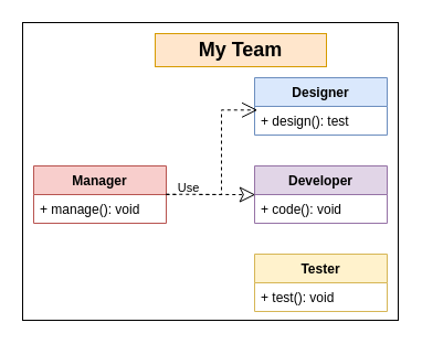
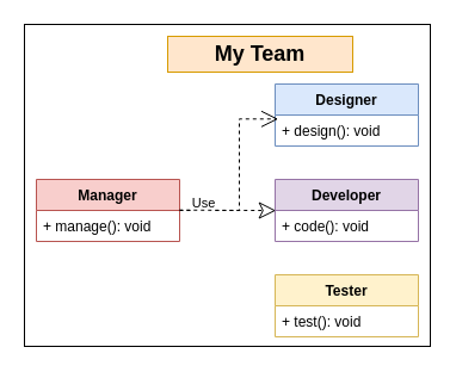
  <mxCell id="0" />
  <mxCell id="1" parent="0" />
  <mxCell id="2" value="" style="rounded=0;whiteSpace=wrap;html=1;" vertex="1" parent="1"><mxGeometry x="20" y="20" width="340" height="270" as="geometry" /></mxCell>
  <mxCell id="3" value="Designer" style="swimlane;fontStyle=1;align=center;verticalAlign=top;childLayout=stackLayout;horizontal=1;startSize=26;horizontalStack=0;resizeParent=1;resizeParentMax=0;resizeLast=0;collapsible=1;marginBottom=0;whiteSpace=wrap;html=1;fillColor=#dae8fc;strokeColor=#6c8ebf;" vertex="1" parent="1"><mxGeometry x="230" y="70" width="120" height="52" as="geometry" /></mxCell>
- <mxCell id="4" value="+ design(): test" style="text;strokeColor=none;fillColor=none;align=left;verticalAlign=top;spacingLeft=4;spacingRight=4;overflow=hidden;rotatable=0;points=[[0,0.5],[1,0.5]];portConstraint=eastwest;whiteSpace=wrap;html=1;" vertex="1" parent="3"><mxGeometry y="26" width="120" height="26" as="geometry" /></mxCell>
+ <mxCell id="4" value="+ design(): void" style="text;strokeColor=none;fillColor=none;align=left;verticalAlign=top;spacingLeft=4;spacingRight=4;overflow=hidden;rotatable=0;points=[[0,0.5],[1,0.5]];portConstraint=eastwest;whiteSpace=wrap;html=1;" vertex="1" parent="3"><mxGeometry y="26" width="120" height="26" as="geometry" /></mxCell>
  <mxCell id="5" value="Developer" style="swimlane;fontStyle=1;align=center;verticalAlign=top;childLayout=stackLayout;horizontal=1;startSize=26;horizontalStack=0;resizeParent=1;resizeParentMax=0;resizeLast=0;collapsible=1;marginBottom=0;whiteSpace=wrap;html=1;fillColor=#e1d5e7;strokeColor=#9673a6;" vertex="1" parent="1"><mxGeometry x="230" y="150" width="120" height="52" as="geometry" /></mxCell>
  <mxCell id="6" value="+ code(): void" style="text;strokeColor=none;fillColor=none;align=left;verticalAlign=top;spacingLeft=4;spacingRight=4;overflow=hidden;rotatable=0;points=[[0,0.5],[1,0.5]];portConstraint=eastwest;whiteSpace=wrap;html=1;" vertex="1" parent="5"><mxGeometry y="26" width="120" height="26" as="geometry" /></mxCell>
  <mxCell id="7" value="Tester" style="swimlane;fontStyle=1;align=center;verticalAlign=top;childLayout=stackLayout;horizontal=1;startSize=26;horizontalStack=0;resizeParent=1;resizeParentMax=0;resizeLast=0;collapsible=1;marginBottom=0;whiteSpace=wrap;html=1;fillColor=#fff2cc;strokeColor=#d6b656;" vertex="1" parent="1"><mxGeometry x="230" y="230" width="120" height="52" as="geometry" /></mxCell>
  <mxCell id="8" value="+ test(): void" style="text;strokeColor=none;fillColor=none;align=left;verticalAlign=top;spacingLeft=4;spacingRight=4;overflow=hidden;rotatable=0;points=[[0,0.5],[1,0.5]];portConstraint=eastwest;whiteSpace=wrap;html=1;" vertex="1" parent="7"><mxGeometry y="26" width="120" height="26" as="geometry" /></mxCell>
  <mxCell id="9" value="Manager" style="swimlane;fontStyle=1;align=center;verticalAlign=top;childLayout=stackLayout;horizontal=1;startSize=26;horizontalStack=0;resizeParent=1;resizeParentMax=0;resizeLast=0;collapsible=1;marginBottom=0;whiteSpace=wrap;html=1;fillColor=#f8cecc;strokeColor=#b85450;" vertex="1" parent="1"><mxGeometry x="30" y="150" width="120" height="52" as="geometry" /></mxCell>
  <mxCell id="10" value="+ manage(): void" style="text;strokeColor=none;fillColor=none;align=left;verticalAlign=top;spacingLeft=4;spacingRight=4;overflow=hidden;rotatable=0;points=[[0,0.5],[1,0.5]];portConstraint=eastwest;whiteSpace=wrap;html=1;" vertex="1" parent="9"><mxGeometry y="26" width="120" height="26" as="geometry" /></mxCell>
  <mxCell id="11" value="&lt;b&gt;&lt;font style=&quot;font-size: 18px;&quot;&gt;My Team&lt;/font&gt;&lt;/b&gt;" style="text;html=1;align=center;verticalAlign=middle;whiteSpace=wrap;rounded=0;fillColor=#ffe6cc;strokeColor=#d79b00;" vertex="1" parent="1"><mxGeometry x="140" y="30" width="155" height="30" as="geometry" /></mxCell>
  <mxCell id="12" value="Use" style="endArrow=open;endSize=12;dashed=1;html=1;rounded=0;exitX=1;exitY=0.5;exitDx=0;exitDy=0;entryX=0.022;entryY=0.128;entryDx=0;entryDy=0;entryPerimeter=0;edgeStyle=orthogonalEdgeStyle;" edge="1" parent="1" source="9" target="4"><mxGeometry x="-0.749" y="6" width="160" relative="1" as="geometry"><mxPoint x="250" y="90" as="sourcePoint" /><mxPoint x="410" y="90" as="targetPoint" /><Array as="points"><mxPoint x="200" y="176" /><mxPoint x="200" y="99" /></Array><mxPoint as="offset" /></mxGeometry></mxCell>
  <mxCell id="13" value="" style="endArrow=classic;dashed=1;html=1;rounded=0;entryX=0.006;entryY=0.004;entryDx=0;entryDy=0;entryPerimeter=0;exitX=0.998;exitY=-0.013;exitDx=0;exitDy=0;exitPerimeter=0;startArrow=none;startFill=0;endFill=0;endSize=12;" edge="1" parent="1" source="10" target="6"><mxGeometry width="50" height="50" relative="1" as="geometry"><mxPoint x="190" y="177" as="sourcePoint" /><mxPoint x="360" y="70" as="targetPoint" /></mxGeometry></mxCell>
